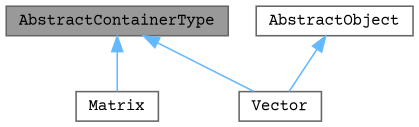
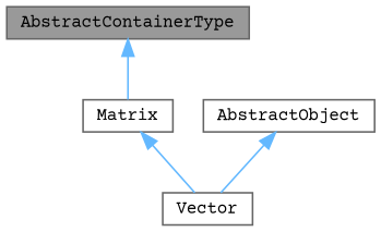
  digraph {
    fontname="Courier Prime"
    node [color=gray40 fillcolor=white fontname="Courier Prime" fontsize=10 shape=box style=filled]
    edge [color=steelblue1 dir=back fontname="Courier Prime" fontsize=10 labelfontname=Helvetica labelfontsize=10 style=solid]
    n1 [fillcolor=grey60 fontcolor=black height=0.2 label=AbstractContainerType width=0.4]
    n2 [height=0.2 label=Matrix width=0.4]
    n3 [height=0.2 label=Vector width=0.4]
    n4 [height=0.2 label=AbstractObject width=0.4]
    n1 -> n2
-   n1 -> n3
+   n2 -> n3
    n4 -> n3
  }
